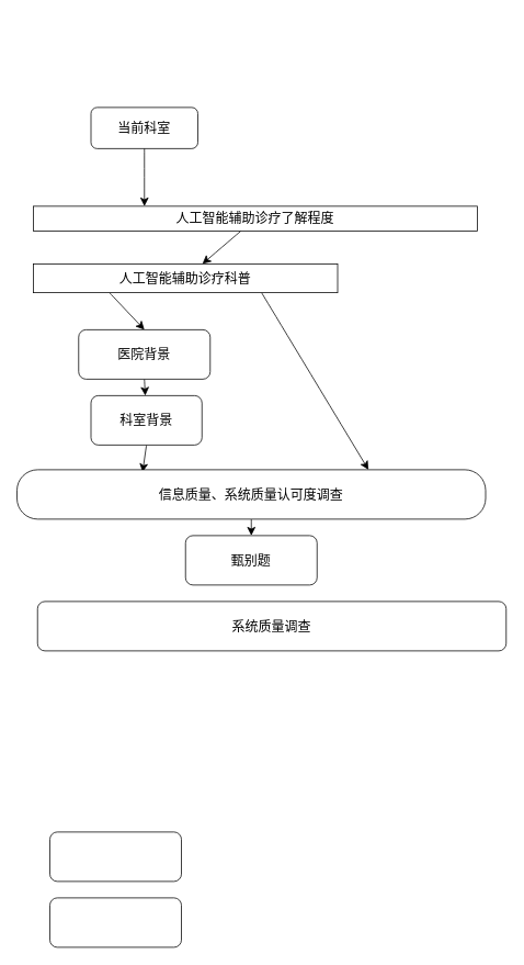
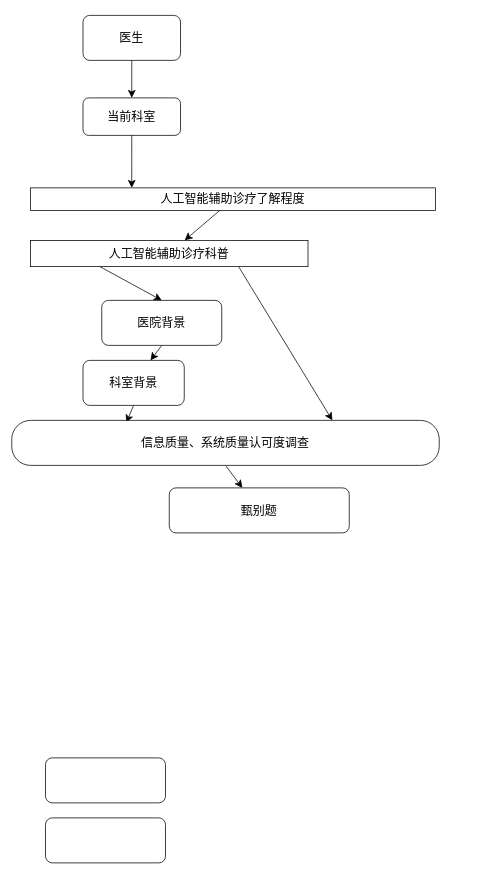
  <mxCell id="0" />
  <mxCell id="1" parent="0" />
+ <mxCell id="2" value="医生" style="rounded=1;whiteSpace=wrap;html=1;fontSize=16;" vertex="1" parent="1"><mxGeometry x="110" y="20" width="130" height="60" as="geometry" /></mxCell>
  <mxCell id="3" value="当前科室" style="rounded=1;whiteSpace=wrap;html=1;fontSize=16;" vertex="1" parent="1"><mxGeometry x="110" y="130" width="130" height="50" as="geometry" /></mxCell>
  <mxCell id="4" value="" style="edgeStyle=none;curved=1;rounded=0;orthogonalLoop=1;jettySize=auto;html=1;fontSize=12;startSize=8;endSize=8;" edge="1" parent="1" source="5" target="8"><mxGeometry relative="1" as="geometry" /></mxCell>
  <mxCell id="5" value="人工智能辅助诊疗了解程度" style="rounded=0;whiteSpace=wrap;html=1;fontSize=16;" vertex="1" parent="1"><mxGeometry x="40" y="250" width="540" height="30" as="geometry" /></mxCell>
  <mxCell id="6" style="edgeStyle=none;curved=1;rounded=0;orthogonalLoop=1;jettySize=auto;html=1;exitX=0.25;exitY=1;exitDx=0;exitDy=0;entryX=0.5;entryY=0;entryDx=0;entryDy=0;fontSize=12;startSize=8;endSize=8;" edge="1" parent="1" source="8" target="11"><mxGeometry relative="1" as="geometry" /></mxCell>
  <mxCell id="7" style="edgeStyle=none;curved=1;rounded=0;orthogonalLoop=1;jettySize=auto;html=1;exitX=0.75;exitY=1;exitDx=0;exitDy=0;entryX=0.75;entryY=0;entryDx=0;entryDy=0;fontSize=12;startSize=8;endSize=8;" edge="1" parent="1" source="8" target="15"><mxGeometry relative="1" as="geometry" /></mxCell>
  <mxCell id="8" value="人工智能辅助诊疗科普" style="rounded=0;whiteSpace=wrap;html=1;fontSize=16;" vertex="1" parent="1"><mxGeometry x="40" y="320" width="370" height="35" as="geometry" /></mxCell>
+ <mxCell id="9" style="edgeStyle=none;curved=1;rounded=0;orthogonalLoop=1;jettySize=auto;html=1;fontSize=12;startSize=8;endSize=8;exitX=0.5;exitY=1;exitDx=0;exitDy=0;entryX=0.5;entryY=0;entryDx=0;entryDy=0;" edge="1" parent="1" source="2" target="3"><mxGeometry relative="1" as="geometry"><mxPoint x="200" y="330" as="sourcePoint" /><mxPoint x="140" y="310" as="targetPoint" /></mxGeometry></mxCell>
  <mxCell id="10" style="edgeStyle=none;curved=1;rounded=0;orthogonalLoop=1;jettySize=auto;html=1;exitX=0.5;exitY=1;exitDx=0;exitDy=0;fontSize=12;startSize=8;endSize=8;" edge="1" parent="1" source="11" target="13"><mxGeometry relative="1" as="geometry" /></mxCell>
- <mxCell id="11" value="医院背景" style="rounded=1;whiteSpace=wrap;html=1;fontSize=16;" vertex="1" parent="1"><mxGeometry x="95" y="400" width="160" height="60" as="geometry" /></mxCell>
+ <mxCell id="11" value="医院背景" style="rounded=1;whiteSpace=wrap;html=1;fontSize=16;" vertex="1" parent="1"><mxGeometry x="135" y="400" width="160" height="60" as="geometry" /></mxCell>
  <mxCell id="12" style="edgeStyle=none;curved=1;rounded=0;orthogonalLoop=1;jettySize=auto;html=1;exitX=0.5;exitY=1;exitDx=0;exitDy=0;fontSize=12;startSize=8;endSize=8;entryX=0.268;entryY=0.05;entryDx=0;entryDy=0;entryPerimeter=0;" edge="1" parent="1" source="13" target="15"><mxGeometry relative="1" as="geometry"><mxPoint x="180" y="580" as="targetPoint" /></mxGeometry></mxCell>
  <mxCell id="13" value="科室背景" style="rounded=1;whiteSpace=wrap;html=1;fontSize=16;" vertex="1" parent="1"><mxGeometry x="110" y="480" width="135" height="60" as="geometry" /></mxCell>
  <mxCell id="14" style="edgeStyle=none;curved=1;rounded=0;orthogonalLoop=1;jettySize=auto;html=1;exitX=0.5;exitY=1;exitDx=0;exitDy=0;fontSize=12;startSize=8;endSize=8;" edge="1" parent="1" source="15" target="16"><mxGeometry relative="1" as="geometry" /></mxCell>
- <mxCell id="15" value="信息质量、系统质量认可度调查" style="rounded=1;whiteSpace=wrap;html=1;fontSize=16;arcSize=42;" vertex="1" parent="1"><mxGeometry x="20" y="570" width="570" height="60" as="geometry" /></mxCell>
- <mxCell id="16" value="甄别题" style="rounded=1;whiteSpace=wrap;html=1;fontSize=16;" vertex="1" parent="1"><mxGeometry x="225" y="650" width="160" height="60" as="geometry" /></mxCell>
- <mxCell id="17" value="系统质量调查" style="rounded=1;whiteSpace=wrap;html=1;fontSize=16;" vertex="1" parent="1"><mxGeometry x="45" y="730" width="570" height="60" as="geometry" /></mxCell>
+ <mxCell id="15" value="信息质量、系统质量认可度调查" style="rounded=1;whiteSpace=wrap;html=1;fontSize=16;arcSize=42;" vertex="1" parent="1"><mxGeometry x="15" y="560" width="570" height="60" as="geometry" /></mxCell>
+ <mxCell id="16" value="甄别题" style="rounded=1;whiteSpace=wrap;html=1;fontSize=16;" vertex="1" parent="1"><mxGeometry x="225" y="650" width="240" height="60" as="geometry" /></mxCell>
  <mxCell id="18" value="" style="rounded=1;whiteSpace=wrap;html=1;fontSize=16;" vertex="1" parent="1"><mxGeometry x="60" y="1010" width="160" height="60" as="geometry" /></mxCell>
  <mxCell id="19" value="" style="rounded=1;whiteSpace=wrap;html=1;fontSize=16;" vertex="1" parent="1"><mxGeometry x="60" y="1090" width="160" height="60" as="geometry" /></mxCell>
  <mxCell id="20" style="edgeStyle=none;curved=1;rounded=0;orthogonalLoop=1;jettySize=auto;html=1;exitX=0.5;exitY=1;exitDx=0;exitDy=0;entryX=0.25;entryY=0;entryDx=0;entryDy=0;fontSize=12;startSize=8;endSize=8;" edge="1" parent="1" source="3" target="5"><mxGeometry relative="1" as="geometry" /></mxCell>
